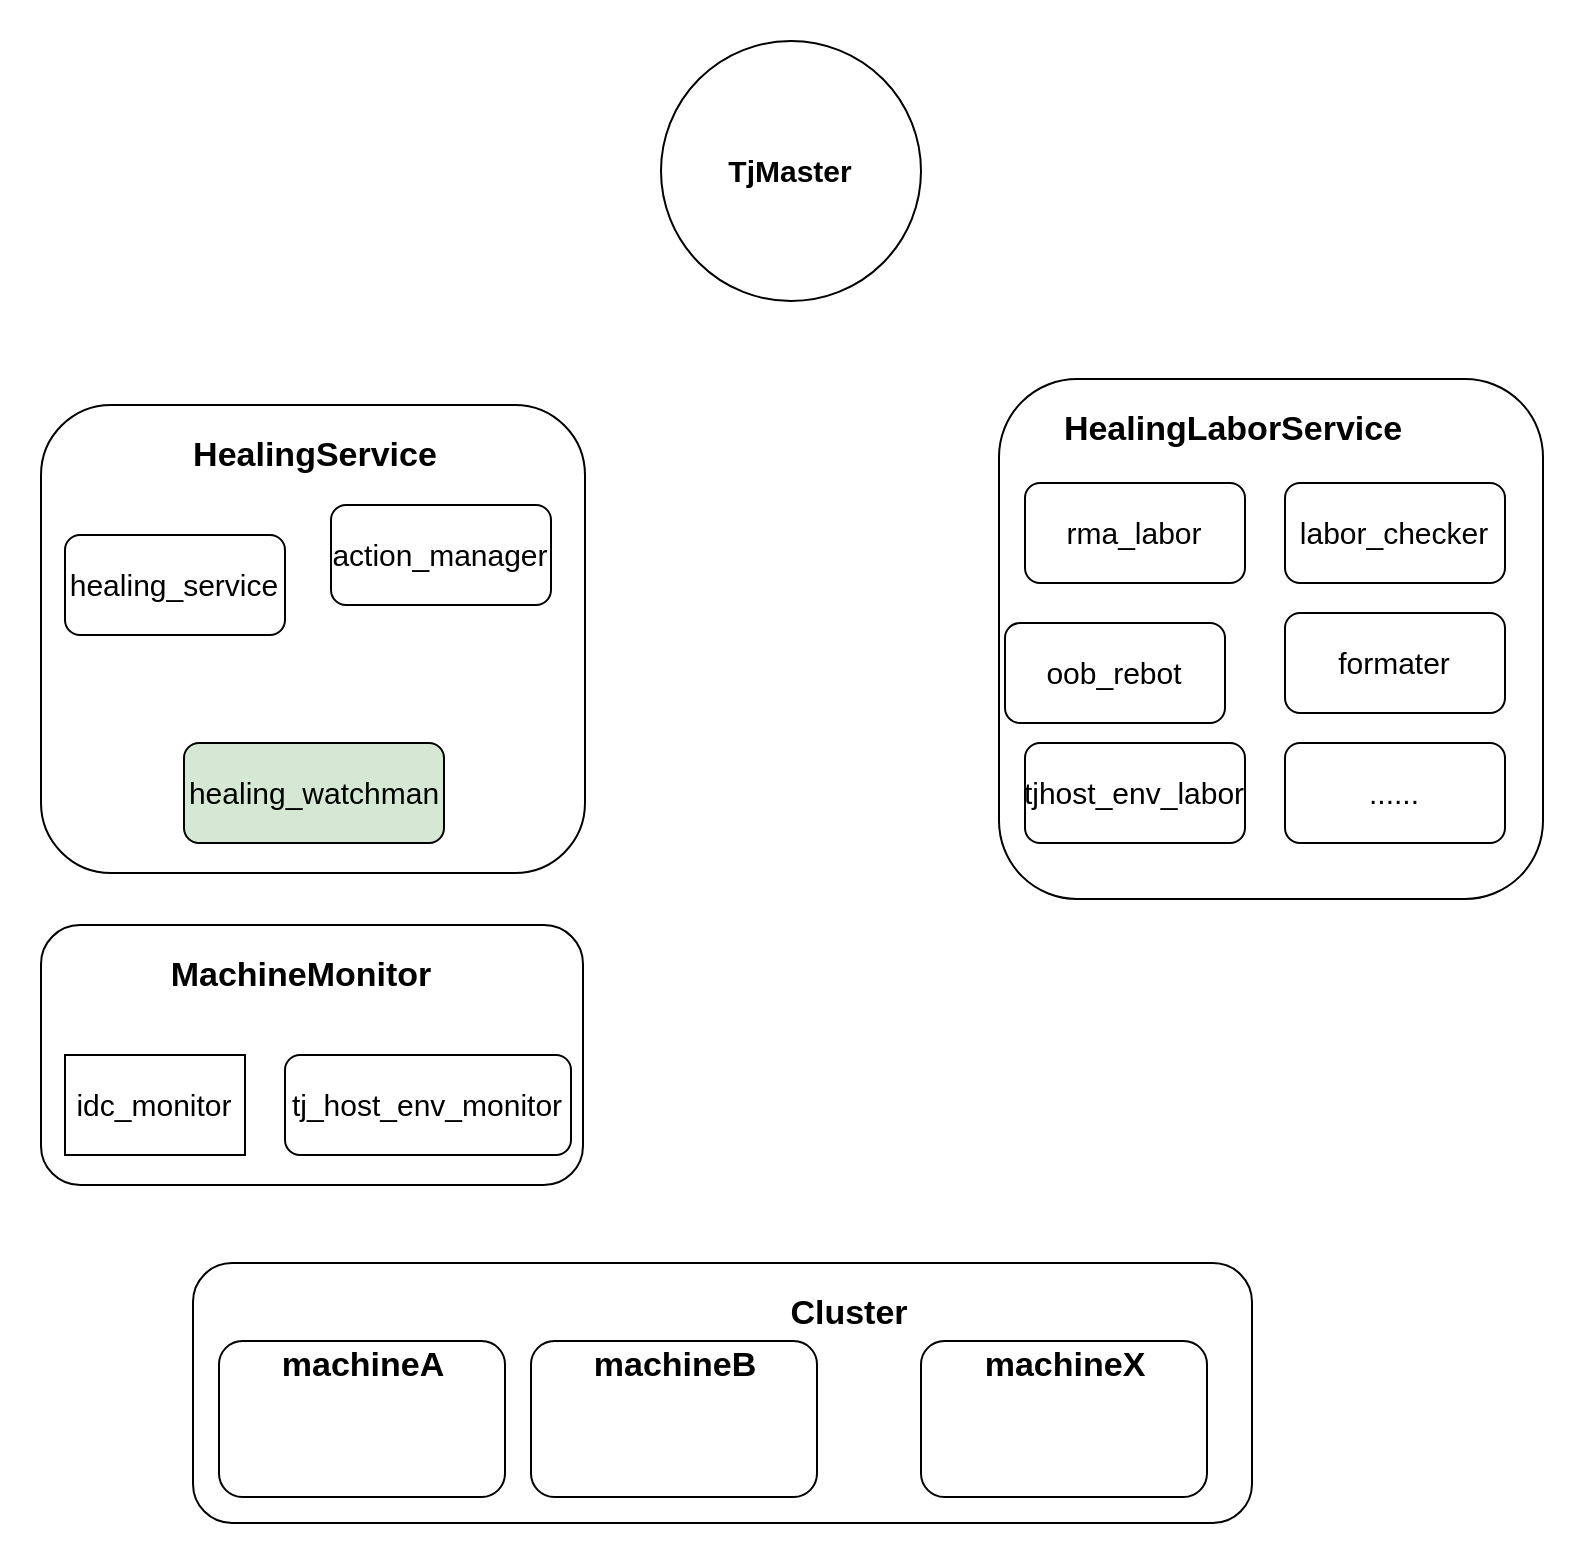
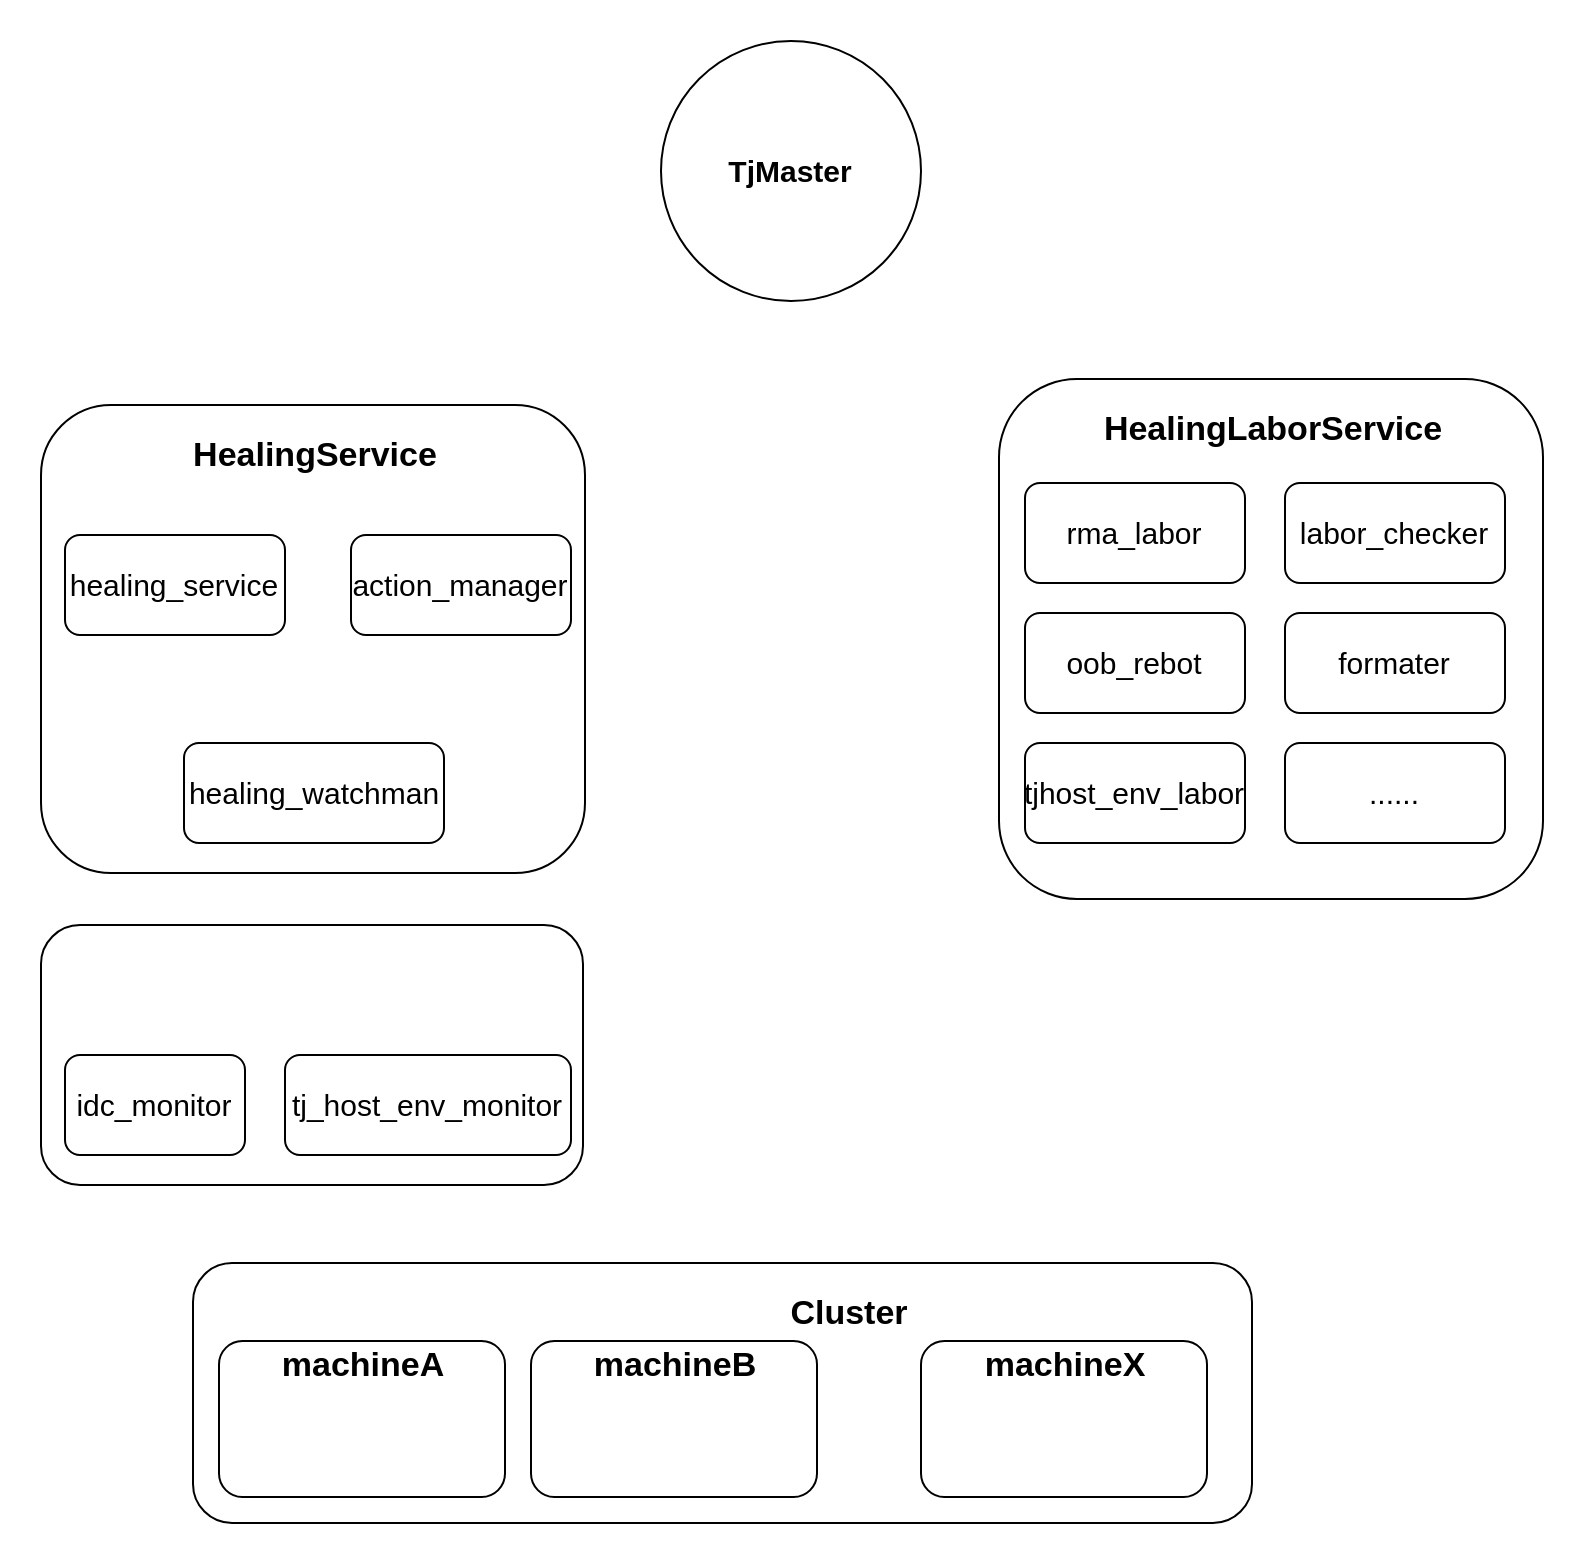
  <mxCell id="0" />
  <mxCell id="1" parent="0" />
  <mxCell id="2" value="" style="rounded=1;whiteSpace=wrap;html=1;fontSize=12;glass=0;strokeWidth=1;shadow=0;" parent="1" vertex="1"><mxGeometry x="20" y="202" width="272" height="234" as="geometry" /></mxCell>
  <mxCell id="3" value="healing_service" style="rounded=1;whiteSpace=wrap;html=1;fontSize=15;" vertex="1" parent="1"><mxGeometry x="32" y="267" width="110" height="50" as="geometry" /></mxCell>
- <mxCell id="4" value="action_manager" style="rounded=1;whiteSpace=wrap;html=1;fontSize=15;" vertex="1" parent="1"><mxGeometry x="165" y="252" width="110" height="50" as="geometry" /></mxCell>
- <mxCell id="5" value="healing_watchman" style="rounded=1;whiteSpace=wrap;html=1;fontSize=15;fillColor=#d5e8d4;" vertex="1" parent="1"><mxGeometry x="91.5" y="371" width="130" height="50" as="geometry" /></mxCell>
+ <mxCell id="4" value="action_manager" style="rounded=1;whiteSpace=wrap;html=1;fontSize=15;" vertex="1" parent="1"><mxGeometry x="175" y="267" width="110" height="50" as="geometry" /></mxCell>
+ <mxCell id="5" value="healing_watchman" style="rounded=1;whiteSpace=wrap;html=1;fontSize=15;" vertex="1" parent="1"><mxGeometry x="91.5" y="371" width="130" height="50" as="geometry" /></mxCell>
  <mxCell id="6" value="HealingService" style="text;html=1;resizable=0;autosize=1;align=center;verticalAlign=middle;points=[];fillColor=none;strokeColor=none;rounded=0;fontSize=17;fontStyle=1" vertex="1" parent="1"><mxGeometry x="85" y="215" width="143" height="26" as="geometry" /></mxCell>
  <mxCell id="7" value="" style="rounded=1;whiteSpace=wrap;html=1;fontSize=12;glass=0;strokeWidth=1;shadow=0;" vertex="1" parent="1"><mxGeometry x="499" y="189" width="272" height="260" as="geometry" /></mxCell>
- <mxCell id="8" value="HealingLaborService" style="text;html=1;resizable=0;autosize=1;align=center;verticalAlign=middle;points=[];fillColor=none;strokeColor=none;rounded=0;fontSize=17;fontStyle=1" vertex="1" parent="1"><mxGeometry x="518" y="202" width="195" height="26" as="geometry" /></mxCell>
+ <mxCell id="8" value="HealingLaborService" style="text;html=1;resizable=0;autosize=1;align=center;verticalAlign=middle;points=[];fillColor=none;strokeColor=none;rounded=0;fontSize=17;fontStyle=1" vertex="1" parent="1"><mxGeometry x="538" y="202" width="195" height="26" as="geometry" /></mxCell>
  <mxCell id="9" value="rma_labor" style="rounded=1;whiteSpace=wrap;html=1;fontSize=15;" vertex="1" parent="1"><mxGeometry x="512" y="241" width="110" height="50" as="geometry" /></mxCell>
  <mxCell id="10" value="" style="rounded=1;whiteSpace=wrap;html=1;fontSize=15;" vertex="1" parent="1"><mxGeometry x="96" y="631" width="529.5" height="130" as="geometry" /></mxCell>
  <mxCell id="11" value="TjMaster" style="ellipse;whiteSpace=wrap;html=1;aspect=fixed;fontSize=15;fontStyle=1" vertex="1" parent="1"><mxGeometry x="330" y="20" width="130" height="130" as="geometry" /></mxCell>
  <mxCell id="12" value="labor_checker" style="rounded=1;whiteSpace=wrap;html=1;fontSize=15;" vertex="1" parent="1"><mxGeometry x="642" y="241" width="110" height="50" as="geometry" /></mxCell>
- <mxCell id="13" value="oob_rebot" style="rounded=1;whiteSpace=wrap;html=1;fontSize=15;" vertex="1" parent="1"><mxGeometry x="502" y="311" width="110" height="50" as="geometry" /></mxCell>
+ <mxCell id="13" value="oob_rebot" style="rounded=1;whiteSpace=wrap;html=1;fontSize=15;" vertex="1" parent="1"><mxGeometry x="512" y="306" width="110" height="50" as="geometry" /></mxCell>
  <mxCell id="14" value="formater" style="rounded=1;whiteSpace=wrap;html=1;fontSize=15;" vertex="1" parent="1"><mxGeometry x="642" y="306" width="110" height="50" as="geometry" /></mxCell>
  <mxCell id="15" value="......" style="rounded=1;whiteSpace=wrap;html=1;fontSize=15;" vertex="1" parent="1"><mxGeometry x="642" y="371" width="110" height="50" as="geometry" /></mxCell>
  <mxCell id="16" value="tjhost_env_labor" style="rounded=1;whiteSpace=wrap;html=1;fontSize=15;" vertex="1" parent="1"><mxGeometry x="512" y="371" width="110" height="50" as="geometry" /></mxCell>
  <mxCell id="17" value="" style="rounded=1;whiteSpace=wrap;html=1;fontSize=12;glass=0;strokeWidth=1;shadow=0;" vertex="1" parent="1"><mxGeometry x="20" y="462" width="271" height="130" as="geometry" /></mxCell>
- <mxCell id="18" value="MachineMonitor" style="text;html=1;resizable=0;autosize=1;align=center;verticalAlign=middle;points=[];fillColor=none;strokeColor=none;rounded=0;fontSize=17;fontStyle=1" vertex="1" parent="1"><mxGeometry x="72" y="475" width="156" height="26" as="geometry" /></mxCell>
- <mxCell id="19" value="idc_monitor" style="whiteSpace=wrap;html=1;fontSize=15;rounded=0;" vertex="1" parent="1"><mxGeometry x="32" y="527" width="90" height="50" as="geometry" /></mxCell>
+ <mxCell id="19" value="idc_monitor" style="rounded=1;whiteSpace=wrap;html=1;fontSize=15;" vertex="1" parent="1"><mxGeometry x="32" y="527" width="90" height="50" as="geometry" /></mxCell>
  <mxCell id="20" value="tj_host_env_monitor" style="rounded=1;whiteSpace=wrap;html=1;fontSize=15;" vertex="1" parent="1"><mxGeometry x="142" y="527" width="143" height="50" as="geometry" /></mxCell>
  <mxCell id="21" value="" style="rounded=1;whiteSpace=wrap;html=1;fontSize=15;" vertex="1" parent="1"><mxGeometry x="109" y="670" width="143" height="78" as="geometry" /></mxCell>
  <mxCell id="22" value="Cluster" style="text;html=1;resizable=0;autosize=1;align=center;verticalAlign=middle;points=[];fillColor=none;strokeColor=none;rounded=0;fontSize=17;fontStyle=1" vertex="1" parent="1"><mxGeometry x="384.5" y="644" width="78" height="26" as="geometry" /></mxCell>
  <mxCell id="23" value="machineA" style="text;html=1;resizable=0;autosize=1;align=center;verticalAlign=middle;points=[];fillColor=none;strokeColor=none;rounded=0;fontSize=17;fontStyle=1" vertex="1" parent="1"><mxGeometry x="128.5" y="670" width="104" height="26" as="geometry" /></mxCell>
  <mxCell id="24" value="" style="rounded=1;whiteSpace=wrap;html=1;fontSize=15;" vertex="1" parent="1"><mxGeometry x="460" y="670" width="143" height="78" as="geometry" /></mxCell>
  <mxCell id="25" value="machineX" style="text;html=1;resizable=0;autosize=1;align=center;verticalAlign=middle;points=[];fillColor=none;strokeColor=none;rounded=0;fontSize=17;fontStyle=1" vertex="1" parent="1"><mxGeometry x="479.5" y="670" width="104" height="26" as="geometry" /></mxCell>
  <mxCell id="26" value="" style="rounded=1;whiteSpace=wrap;html=1;fontSize=15;" vertex="1" parent="1"><mxGeometry x="265" y="670" width="143" height="78" as="geometry" /></mxCell>
  <mxCell id="27" value="machineB" style="text;html=1;resizable=0;autosize=1;align=center;verticalAlign=middle;points=[];fillColor=none;strokeColor=none;rounded=0;fontSize=17;fontStyle=1" vertex="1" parent="1"><mxGeometry x="284.5" y="670" width="104" height="26" as="geometry" /></mxCell>
